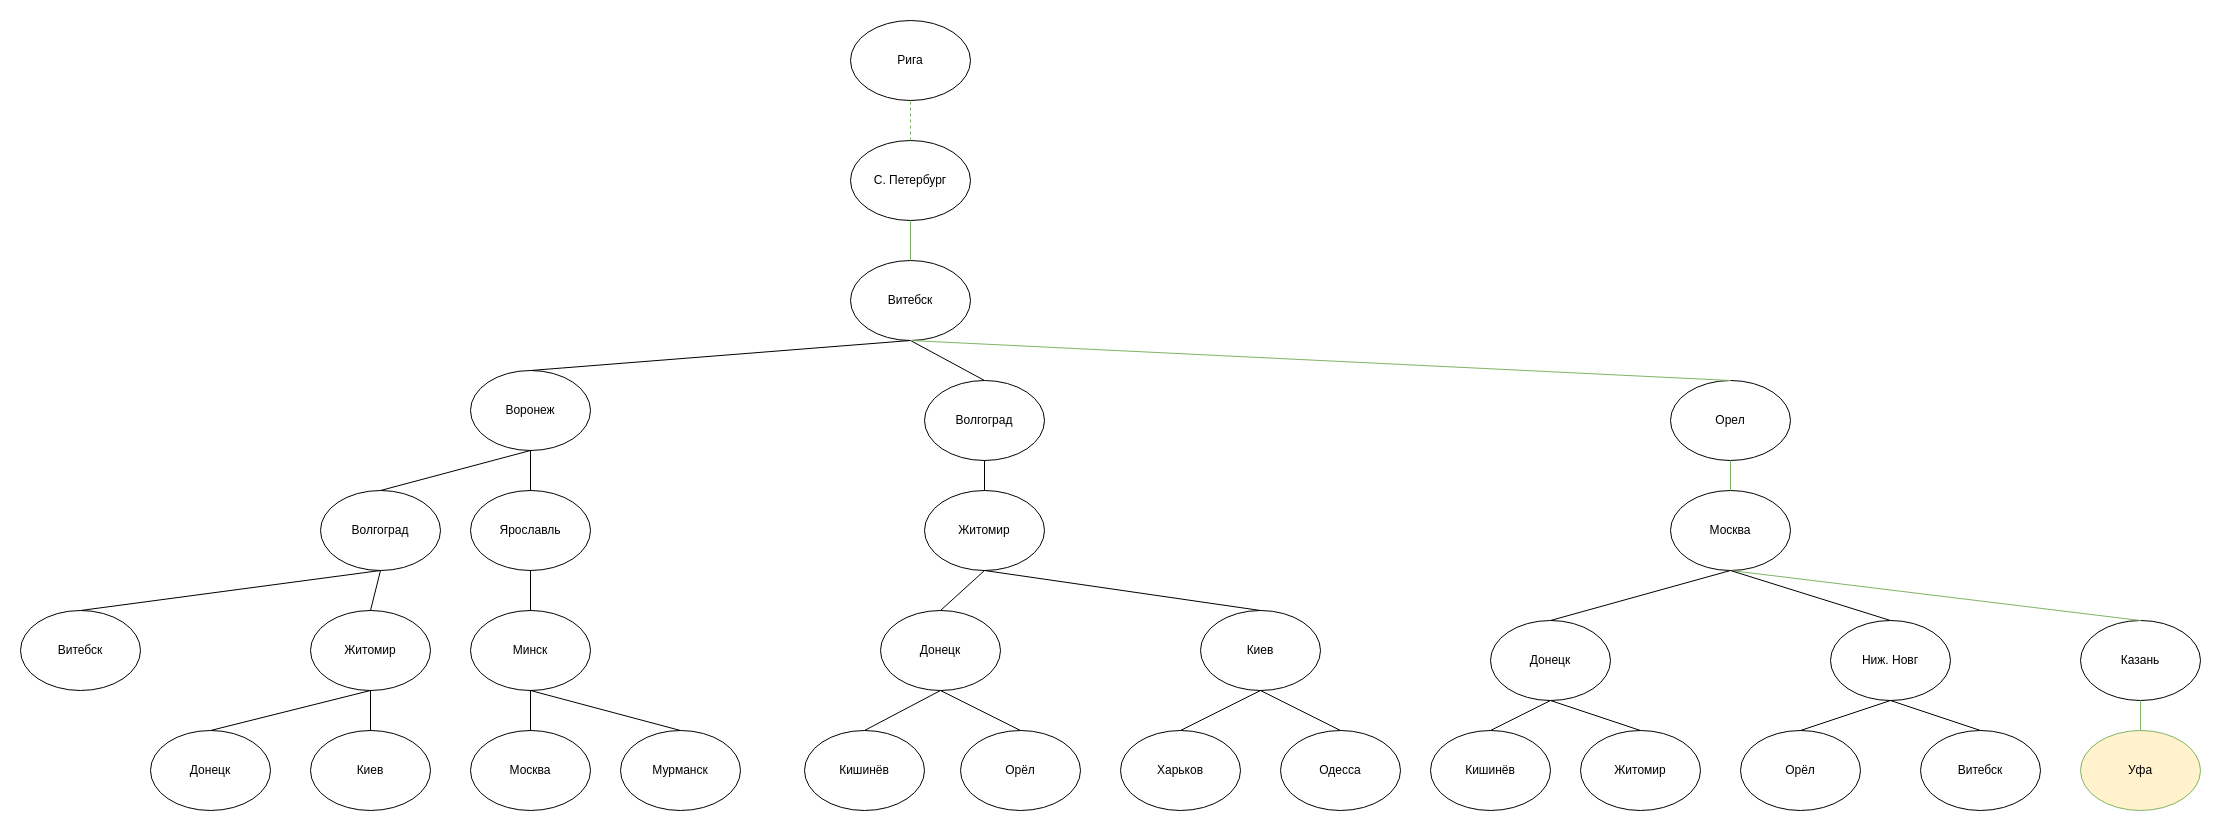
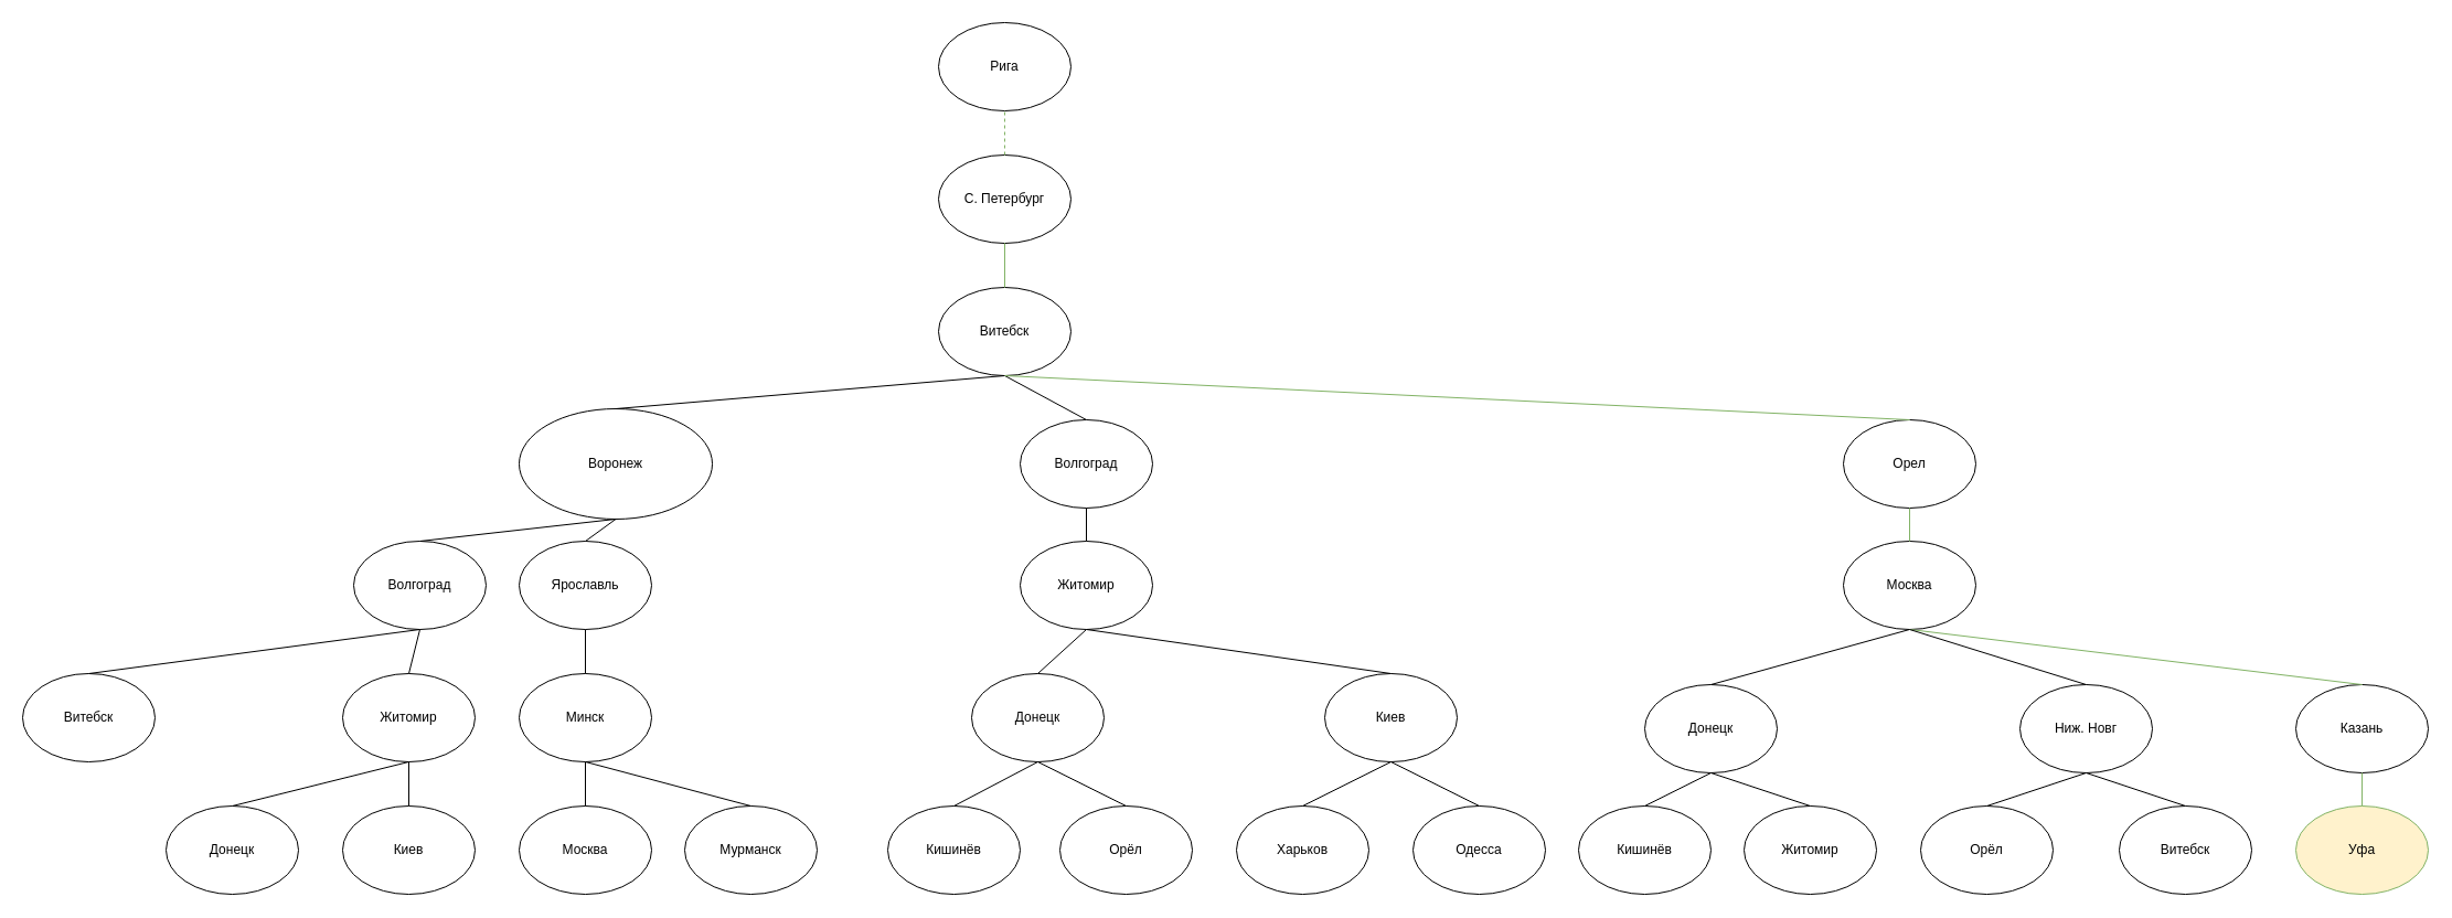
  <mxCell id="0" />
  <mxCell id="1" parent="0" />
  <mxCell id="2" value="Рига" style="ellipse;whiteSpace=wrap;html=1;" vertex="1" parent="1"><mxGeometry x="850" y="20" width="120" height="80" as="geometry" /></mxCell>
  <mxCell id="3" value="С. Петербург" style="ellipse;whiteSpace=wrap;html=1;" vertex="1" parent="1"><mxGeometry x="850" y="140" width="120" height="80" as="geometry" /></mxCell>
  <mxCell id="4" value="Витебск" style="ellipse;whiteSpace=wrap;html=1;" vertex="1" parent="1"><mxGeometry x="850" y="260" width="120" height="80" as="geometry" /></mxCell>
- <mxCell id="5" value="Воронеж" style="ellipse;whiteSpace=wrap;html=1;" vertex="1" parent="1"><mxGeometry x="470" y="370" width="120" height="80" as="geometry" /></mxCell>
+ <mxCell id="5" value="Воронеж" style="ellipse;whiteSpace=wrap;html=1;" vertex="1" parent="1"><mxGeometry x="470" y="370" width="175" height="100" as="geometry" /></mxCell>
  <mxCell id="6" value="Волгоград" style="ellipse;whiteSpace=wrap;html=1;" vertex="1" parent="1"><mxGeometry x="924" y="380" width="120" height="80" as="geometry" /></mxCell>
  <mxCell id="7" value="Ярославль" style="ellipse;whiteSpace=wrap;html=1;" vertex="1" parent="1"><mxGeometry x="470" y="490" width="120" height="80" as="geometry" /></mxCell>
  <mxCell id="8" value="Орел" style="ellipse;whiteSpace=wrap;html=1;" vertex="1" parent="1"><mxGeometry x="1670" y="380" width="120" height="80" as="geometry" /></mxCell>
  <mxCell id="9" value="Ниж. Новг" style="ellipse;whiteSpace=wrap;html=1;" vertex="1" parent="1"><mxGeometry x="1830" y="620" width="120" height="80" as="geometry" /></mxCell>
  <mxCell id="10" value="Волгоград" style="ellipse;whiteSpace=wrap;html=1;" vertex="1" parent="1"><mxGeometry x="320" y="490" width="120" height="80" as="geometry" /></mxCell>
  <mxCell id="11" value="Житомир" style="ellipse;whiteSpace=wrap;html=1;" vertex="1" parent="1"><mxGeometry x="310" y="610" width="120" height="80" as="geometry" /></mxCell>
  <mxCell id="12" value="Киев" style="ellipse;whiteSpace=wrap;html=1;" vertex="1" parent="1"><mxGeometry x="310" y="730" width="120" height="80" as="geometry" /></mxCell>
  <mxCell id="13" value="Донецк" style="ellipse;whiteSpace=wrap;html=1;" vertex="1" parent="1"><mxGeometry x="150" y="730" width="120" height="80" as="geometry" /></mxCell>
  <mxCell id="14" value="Минск" style="ellipse;whiteSpace=wrap;html=1;" vertex="1" parent="1"><mxGeometry x="470" y="610" width="120" height="80" as="geometry" /></mxCell>
  <mxCell id="15" value="Москва" style="ellipse;whiteSpace=wrap;html=1;" vertex="1" parent="1"><mxGeometry x="470" y="730" width="120" height="80" as="geometry" /></mxCell>
  <mxCell id="16" value="Витебск" style="ellipse;whiteSpace=wrap;html=1;" vertex="1" parent="1"><mxGeometry x="20" y="610" width="120" height="80" as="geometry" /></mxCell>
  <mxCell id="17" value="" style="endArrow=none;html=1;rounded=0;entryX=0.5;entryY=1;entryDx=0;entryDy=0;" edge="1" parent="1" target="5"><mxGeometry width="50" height="50" relative="1" as="geometry"><mxPoint x="530" y="490" as="sourcePoint" /><mxPoint x="560" y="620" as="targetPoint" /></mxGeometry></mxCell>
  <mxCell id="18" value="" style="endArrow=none;html=1;rounded=0;entryX=0.5;entryY=1;entryDx=0;entryDy=0;exitX=0.5;exitY=0;exitDx=0;exitDy=0;" edge="1" parent="1" source="10" target="5"><mxGeometry width="50" height="50" relative="1" as="geometry"><mxPoint x="540" y="500" as="sourcePoint" /><mxPoint x="540" y="460" as="targetPoint" /></mxGeometry></mxCell>
  <mxCell id="19" value="" style="endArrow=none;html=1;rounded=0;entryX=0.5;entryY=1;entryDx=0;entryDy=0;exitX=0.5;exitY=0;exitDx=0;exitDy=0;" edge="1" parent="1" source="11" target="10"><mxGeometry width="50" height="50" relative="1" as="geometry"><mxPoint x="550" y="510" as="sourcePoint" /><mxPoint x="550" y="470" as="targetPoint" /></mxGeometry></mxCell>
  <mxCell id="20" value="" style="endArrow=none;html=1;rounded=0;entryX=0.5;entryY=1;entryDx=0;entryDy=0;exitX=0.5;exitY=0;exitDx=0;exitDy=0;" edge="1" parent="1" source="16" target="10"><mxGeometry width="50" height="50" relative="1" as="geometry"><mxPoint x="560" y="520" as="sourcePoint" /><mxPoint x="560" y="480" as="targetPoint" /></mxGeometry></mxCell>
  <mxCell id="21" value="" style="endArrow=none;html=1;rounded=0;entryX=0.5;entryY=1;entryDx=0;entryDy=0;exitX=0.5;exitY=0;exitDx=0;exitDy=0;" edge="1" parent="1" source="12" target="11"><mxGeometry width="50" height="50" relative="1" as="geometry"><mxPoint x="570" y="530" as="sourcePoint" /><mxPoint x="570" y="490" as="targetPoint" /></mxGeometry></mxCell>
  <mxCell id="22" value="" style="endArrow=none;html=1;rounded=0;entryX=0.5;entryY=1;entryDx=0;entryDy=0;exitX=0.5;exitY=0;exitDx=0;exitDy=0;" edge="1" parent="1" source="13" target="11"><mxGeometry width="50" height="50" relative="1" as="geometry"><mxPoint x="580" y="540" as="sourcePoint" /><mxPoint x="580" y="500" as="targetPoint" /></mxGeometry></mxCell>
  <mxCell id="23" value="" style="endArrow=none;html=1;rounded=0;entryX=0.5;entryY=1;entryDx=0;entryDy=0;exitX=0.5;exitY=0;exitDx=0;exitDy=0;" edge="1" parent="1" source="14" target="7"><mxGeometry width="50" height="50" relative="1" as="geometry"><mxPoint x="590" y="550" as="sourcePoint" /><mxPoint x="590" y="510" as="targetPoint" /></mxGeometry></mxCell>
  <mxCell id="24" value="" style="endArrow=none;html=1;rounded=0;entryX=0.5;entryY=1;entryDx=0;entryDy=0;exitX=0.5;exitY=0;exitDx=0;exitDy=0;" edge="1" parent="1" source="15" target="14"><mxGeometry width="50" height="50" relative="1" as="geometry"><mxPoint x="600" y="560" as="sourcePoint" /><mxPoint x="600" y="520" as="targetPoint" /></mxGeometry></mxCell>
  <mxCell id="25" value="Мурманск" style="ellipse;whiteSpace=wrap;html=1;" vertex="1" parent="1"><mxGeometry x="620" y="730" width="120" height="80" as="geometry" /></mxCell>
  <mxCell id="26" value="" style="endArrow=none;html=1;rounded=0;entryX=0.5;entryY=1;entryDx=0;entryDy=0;exitX=0.5;exitY=0;exitDx=0;exitDy=0;" edge="1" parent="1" source="25" target="14"><mxGeometry width="50" height="50" relative="1" as="geometry"><mxPoint x="610" y="570" as="sourcePoint" /><mxPoint x="610" y="530" as="targetPoint" /></mxGeometry></mxCell>
  <mxCell id="27" value="" style="endArrow=none;html=1;rounded=0;entryX=0.5;entryY=1;entryDx=0;entryDy=0;exitX=0.5;exitY=0;exitDx=0;exitDy=0;" edge="1" parent="1" source="5" target="4"><mxGeometry width="50" height="50" relative="1" as="geometry"><mxPoint x="880" y="590" as="sourcePoint" /><mxPoint x="880" y="550" as="targetPoint" /></mxGeometry></mxCell>
  <mxCell id="28" value="Житомир" style="ellipse;whiteSpace=wrap;html=1;" vertex="1" parent="1"><mxGeometry x="924" y="490" width="120" height="80" as="geometry" /></mxCell>
  <mxCell id="29" value="Донецк" style="ellipse;whiteSpace=wrap;html=1;" vertex="1" parent="1"><mxGeometry x="880" y="610" width="120" height="80" as="geometry" /></mxCell>
  <mxCell id="30" value="Киев" style="ellipse;whiteSpace=wrap;html=1;" vertex="1" parent="1"><mxGeometry x="1200" y="610" width="120" height="80" as="geometry" /></mxCell>
  <mxCell id="31" value="Кишинёв" style="ellipse;whiteSpace=wrap;html=1;" vertex="1" parent="1"><mxGeometry x="804" y="730" width="120" height="80" as="geometry" /></mxCell>
  <mxCell id="32" value="Орёл" style="ellipse;whiteSpace=wrap;html=1;" vertex="1" parent="1"><mxGeometry x="960" y="730" width="120" height="80" as="geometry" /></mxCell>
  <mxCell id="33" value="Харьков" style="ellipse;whiteSpace=wrap;html=1;" vertex="1" parent="1"><mxGeometry x="1120" y="730" width="120" height="80" as="geometry" /></mxCell>
  <mxCell id="34" value="Одесса" style="ellipse;whiteSpace=wrap;html=1;" vertex="1" parent="1"><mxGeometry x="1280" y="730" width="120" height="80" as="geometry" /></mxCell>
  <mxCell id="35" value="" style="endArrow=none;html=1;rounded=0;entryX=0.5;entryY=1;entryDx=0;entryDy=0;exitX=0.5;exitY=0;exitDx=0;exitDy=0;" edge="1" parent="1" source="6" target="4"><mxGeometry width="50" height="50" relative="1" as="geometry"><mxPoint x="1130" y="710" as="sourcePoint" /><mxPoint x="1180" y="660" as="targetPoint" /></mxGeometry></mxCell>
  <mxCell id="36" value="" style="endArrow=none;html=1;rounded=0;entryX=0.5;entryY=1;entryDx=0;entryDy=0;exitX=0.5;exitY=0;exitDx=0;exitDy=0;" edge="1" parent="1" source="28" target="6"><mxGeometry width="50" height="50" relative="1" as="geometry"><mxPoint x="994" y="390" as="sourcePoint" /><mxPoint x="920" y="350" as="targetPoint" /></mxGeometry></mxCell>
  <mxCell id="37" value="" style="endArrow=none;html=1;rounded=0;entryX=0.5;entryY=1;entryDx=0;entryDy=0;exitX=0.5;exitY=0;exitDx=0;exitDy=0;" edge="1" parent="1" source="29" target="28"><mxGeometry width="50" height="50" relative="1" as="geometry"><mxPoint x="1004" y="400" as="sourcePoint" /><mxPoint x="930" y="360" as="targetPoint" /></mxGeometry></mxCell>
  <mxCell id="38" value="" style="endArrow=none;html=1;rounded=0;entryX=0.5;entryY=1;entryDx=0;entryDy=0;exitX=0.5;exitY=0;exitDx=0;exitDy=0;" edge="1" parent="1" source="30" target="28"><mxGeometry width="50" height="50" relative="1" as="geometry"><mxPoint x="1014" y="410" as="sourcePoint" /><mxPoint x="940" y="370" as="targetPoint" /></mxGeometry></mxCell>
  <mxCell id="39" value="" style="endArrow=none;html=1;rounded=0;entryX=0.5;entryY=1;entryDx=0;entryDy=0;exitX=0.5;exitY=0;exitDx=0;exitDy=0;" edge="1" parent="1" source="31" target="29"><mxGeometry width="50" height="50" relative="1" as="geometry"><mxPoint x="1024" y="420" as="sourcePoint" /><mxPoint x="950" y="380" as="targetPoint" /></mxGeometry></mxCell>
  <mxCell id="40" value="" style="endArrow=none;html=1;rounded=0;entryX=0.5;entryY=1;entryDx=0;entryDy=0;exitX=0.5;exitY=0;exitDx=0;exitDy=0;" edge="1" parent="1" source="32" target="29"><mxGeometry width="50" height="50" relative="1" as="geometry"><mxPoint x="1034" y="430" as="sourcePoint" /><mxPoint x="960" y="390" as="targetPoint" /></mxGeometry></mxCell>
  <mxCell id="41" value="" style="endArrow=none;html=1;rounded=0;entryX=0.5;entryY=1;entryDx=0;entryDy=0;exitX=0.5;exitY=0;exitDx=0;exitDy=0;" edge="1" parent="1" source="33" target="30"><mxGeometry width="50" height="50" relative="1" as="geometry"><mxPoint x="1030" y="740" as="sourcePoint" /><mxPoint x="950" y="700" as="targetPoint" /></mxGeometry></mxCell>
  <mxCell id="42" value="" style="endArrow=none;html=1;rounded=0;entryX=0.5;entryY=1;entryDx=0;entryDy=0;exitX=0.5;exitY=0;exitDx=0;exitDy=0;" edge="1" parent="1" source="34" target="30"><mxGeometry width="50" height="50" relative="1" as="geometry"><mxPoint x="1040" y="750" as="sourcePoint" /><mxPoint x="960" y="710" as="targetPoint" /></mxGeometry></mxCell>
  <mxCell id="43" value="Москва" style="ellipse;whiteSpace=wrap;html=1;" vertex="1" parent="1"><mxGeometry x="1670" y="490" width="120" height="80" as="geometry" /></mxCell>
  <mxCell id="44" value="Казань" style="ellipse;whiteSpace=wrap;html=1;" vertex="1" parent="1"><mxGeometry x="2080" y="620" width="120" height="80" as="geometry" /></mxCell>
  <mxCell id="45" value="Уфа" style="ellipse;whiteSpace=wrap;html=1;fillColor=#fff2cc;strokeColor=#82b366;" vertex="1" parent="1"><mxGeometry x="2080" y="730" width="120" height="80" as="geometry" /></mxCell>
  <mxCell id="46" value="Житомир" style="ellipse;whiteSpace=wrap;html=1;" vertex="1" parent="1"><mxGeometry x="1580" y="730" width="120" height="80" as="geometry" /></mxCell>
  <mxCell id="47" value="Донецк" style="ellipse;whiteSpace=wrap;html=1;" vertex="1" parent="1"><mxGeometry x="1490" y="620" width="120" height="80" as="geometry" /></mxCell>
  <mxCell id="48" value="Кишинёв" style="ellipse;whiteSpace=wrap;html=1;" vertex="1" parent="1"><mxGeometry x="1430" y="730" width="120" height="80" as="geometry" /></mxCell>
  <mxCell id="49" value="Орёл" style="ellipse;whiteSpace=wrap;html=1;" vertex="1" parent="1"><mxGeometry x="1740" y="730" width="120" height="80" as="geometry" /></mxCell>
  <mxCell id="50" value="Витебск" style="ellipse;whiteSpace=wrap;html=1;" vertex="1" parent="1"><mxGeometry x="1920" y="730" width="120" height="80" as="geometry" /></mxCell>
  <mxCell id="51" value="" style="endArrow=none;html=1;rounded=0;entryX=0.5;entryY=1;entryDx=0;entryDy=0;exitX=0.5;exitY=0;exitDx=0;exitDy=0;fillColor=#d5e8d4;strokeColor=#82b366;dashed=1;" edge="1" parent="1" source="3" target="2"><mxGeometry width="50" height="50" relative="1" as="geometry"><mxPoint x="1250" y="620" as="sourcePoint" /><mxPoint x="1300" y="570" as="targetPoint" /></mxGeometry></mxCell>
  <mxCell id="52" value="" style="endArrow=none;html=1;rounded=0;entryX=0.5;entryY=1;entryDx=0;entryDy=0;exitX=0.5;exitY=0;exitDx=0;exitDy=0;fillColor=#d5e8d4;strokeColor=#82b366;" edge="1" parent="1" source="4" target="3"><mxGeometry width="50" height="50" relative="1" as="geometry"><mxPoint x="1250" y="620" as="sourcePoint" /><mxPoint x="1300" y="570" as="targetPoint" /></mxGeometry></mxCell>
  <mxCell id="53" value="" style="endArrow=none;html=1;rounded=0;entryX=0.5;entryY=1;entryDx=0;entryDy=0;exitX=0.5;exitY=0;exitDx=0;exitDy=0;fillColor=#d5e8d4;strokeColor=#82b366;" edge="1" parent="1" source="8" target="4"><mxGeometry width="50" height="50" relative="1" as="geometry"><mxPoint x="1220" y="480" as="sourcePoint" /><mxPoint x="1270" y="430" as="targetPoint" /></mxGeometry></mxCell>
  <mxCell id="54" value="" style="endArrow=none;html=1;rounded=0;entryX=0.5;entryY=1;entryDx=0;entryDy=0;exitX=0.5;exitY=0;exitDx=0;exitDy=0;fillColor=#d5e8d4;strokeColor=#82b366;" edge="1" parent="1" source="43" target="8"><mxGeometry width="50" height="50" relative="1" as="geometry"><mxPoint x="1590" y="480" as="sourcePoint" /><mxPoint x="1640" y="430" as="targetPoint" /></mxGeometry></mxCell>
  <mxCell id="55" value="" style="endArrow=none;html=1;rounded=0;entryX=0.5;entryY=1;entryDx=0;entryDy=0;exitX=0.5;exitY=0;exitDx=0;exitDy=0;fillColor=#d5e8d4;strokeColor=#82b366;" edge="1" parent="1" source="44" target="43"><mxGeometry width="50" height="50" relative="1" as="geometry"><mxPoint x="1590" y="550" as="sourcePoint" /><mxPoint x="1640" y="500" as="targetPoint" /></mxGeometry></mxCell>
  <mxCell id="56" value="" style="endArrow=none;html=1;rounded=0;entryX=0.5;entryY=1;entryDx=0;entryDy=0;fillColor=#d5e8d4;strokeColor=#82b366;" edge="1" parent="1" source="45" target="44"><mxGeometry width="50" height="50" relative="1" as="geometry"><mxPoint x="1750" y="590" as="sourcePoint" /><mxPoint x="1800" y="540" as="targetPoint" /></mxGeometry></mxCell>
  <mxCell id="57" value="" style="endArrow=none;html=1;rounded=0;entryX=0.5;entryY=1;entryDx=0;entryDy=0;exitX=0.5;exitY=0;exitDx=0;exitDy=0;" edge="1" parent="1" source="47" target="43"><mxGeometry width="50" height="50" relative="1" as="geometry"><mxPoint x="1750" y="590" as="sourcePoint" /><mxPoint x="1800" y="540" as="targetPoint" /></mxGeometry></mxCell>
  <mxCell id="58" value="" style="endArrow=none;html=1;rounded=0;entryX=0.5;entryY=0;entryDx=0;entryDy=0;exitX=0.5;exitY=1;exitDx=0;exitDy=0;" edge="1" parent="1" source="47" target="48"><mxGeometry width="50" height="50" relative="1" as="geometry"><mxPoint x="1560" y="630" as="sourcePoint" /><mxPoint x="1740" y="580" as="targetPoint" /></mxGeometry></mxCell>
  <mxCell id="59" value="" style="endArrow=none;html=1;rounded=0;exitX=0.5;exitY=0;exitDx=0;exitDy=0;" edge="1" parent="1" source="46"><mxGeometry width="50" height="50" relative="1" as="geometry"><mxPoint x="1570" y="640" as="sourcePoint" /><mxPoint x="1550" y="700" as="targetPoint" /></mxGeometry></mxCell>
  <mxCell id="60" value="" style="endArrow=none;html=1;rounded=0;entryX=0.5;entryY=1;entryDx=0;entryDy=0;exitX=0.5;exitY=0;exitDx=0;exitDy=0;" edge="1" parent="1" source="49" target="9"><mxGeometry width="50" height="50" relative="1" as="geometry"><mxPoint x="1580" y="650" as="sourcePoint" /><mxPoint x="1760" y="600" as="targetPoint" /></mxGeometry></mxCell>
  <mxCell id="61" value="" style="endArrow=none;html=1;rounded=0;exitX=0.5;exitY=0;exitDx=0;exitDy=0;" edge="1" parent="1" source="50"><mxGeometry width="50" height="50" relative="1" as="geometry"><mxPoint x="1590" y="660" as="sourcePoint" /><mxPoint x="1890" y="700" as="targetPoint" /></mxGeometry></mxCell>
  <mxCell id="62" value="" style="endArrow=none;html=1;rounded=0;entryX=0.5;entryY=0;entryDx=0;entryDy=0;exitX=0.5;exitY=1;exitDx=0;exitDy=0;" edge="1" parent="1" source="43" target="9"><mxGeometry width="50" height="50" relative="1" as="geometry"><mxPoint x="1600" y="670" as="sourcePoint" /><mxPoint x="1780" y="620" as="targetPoint" /></mxGeometry></mxCell>
